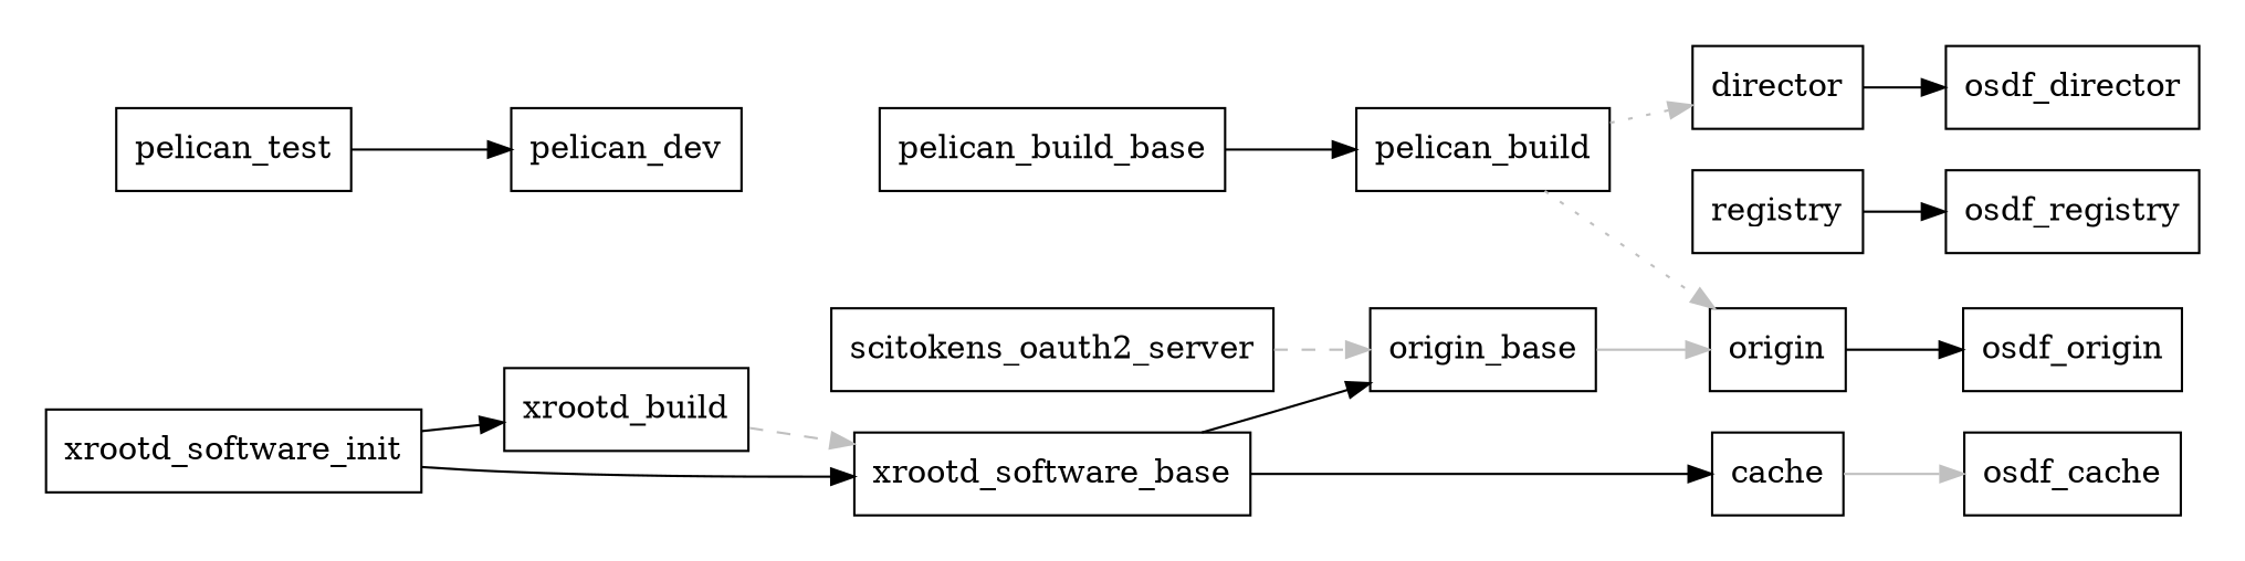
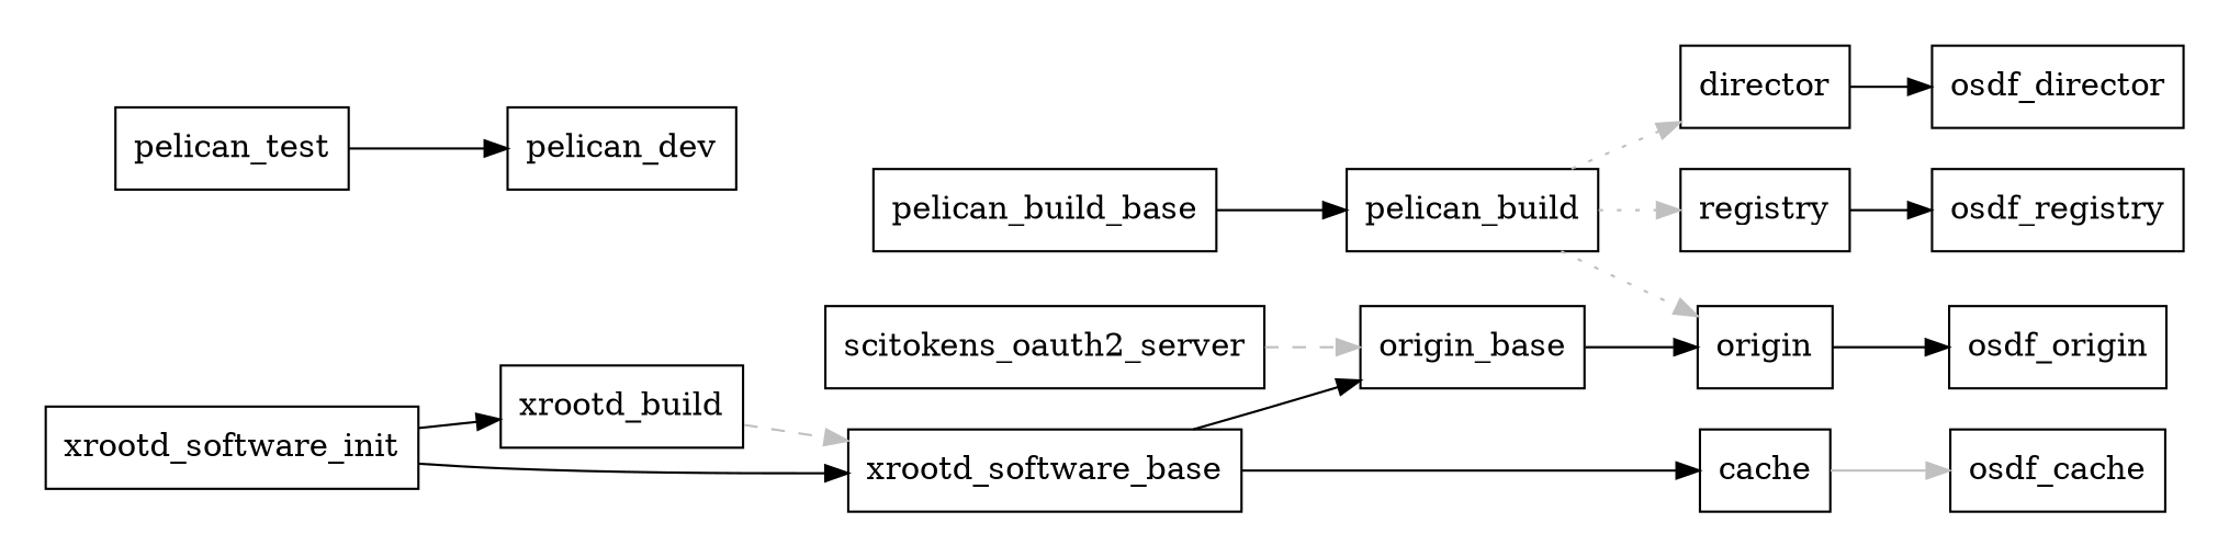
  digraph {
    rankdir=LR
    node [shape=rectangle]
    scitokens_oauth2_server
    origin_base
    xrootd_software_init
    xrootd_software_base
    xrootd_build
    pelican_build_base
    pelican_build
    director
    registry
    osdf_director
    osdf_registry
    origin
    cache
    osdf_origin
    osdf_cache
    pelican_test
    pelican_dev
    subgraph cluster_1 {
      style=invis
      scitokens_oauth2_server
      origin_base
      xrootd_software_init
      xrootd_software_base
      xrootd_build
    }
    subgraph cluster_2 {
      style=invis
      pelican_build_base
      pelican_build
    }
    subgraph cluster_3 {
      style=invis
      director
      registry
      osdf_director
      osdf_registry
    }
    subgraph cluster_4 {
      style=invis
      origin
      cache
      osdf_origin
      osdf_cache
    }
    subgraph cluster_5 {
      style=invis
      pelican_test
      pelican_dev
    }
    scitokens_oauth2_server -> origin_base [color=gray style=dashed]
-   origin_base -> origin [color=gray]
+   origin_base -> origin
    xrootd_software_init -> xrootd_software_base
    xrootd_software_init -> xrootd_build
    xrootd_software_base -> origin_base
    xrootd_software_base -> cache
    xrootd_build -> xrootd_software_base [color=gray style=dashed]
    pelican_build_base -> pelican_build
    pelican_build -> director [color=gray style=dotted]
+   pelican_build -> registry [color=gray style=dotted]
    pelican_build -> origin [color=gray style=dotted]
    director -> osdf_director
    registry -> osdf_registry
    origin -> osdf_origin
    cache -> osdf_cache [color=gray]
    pelican_test -> pelican_dev
  }
